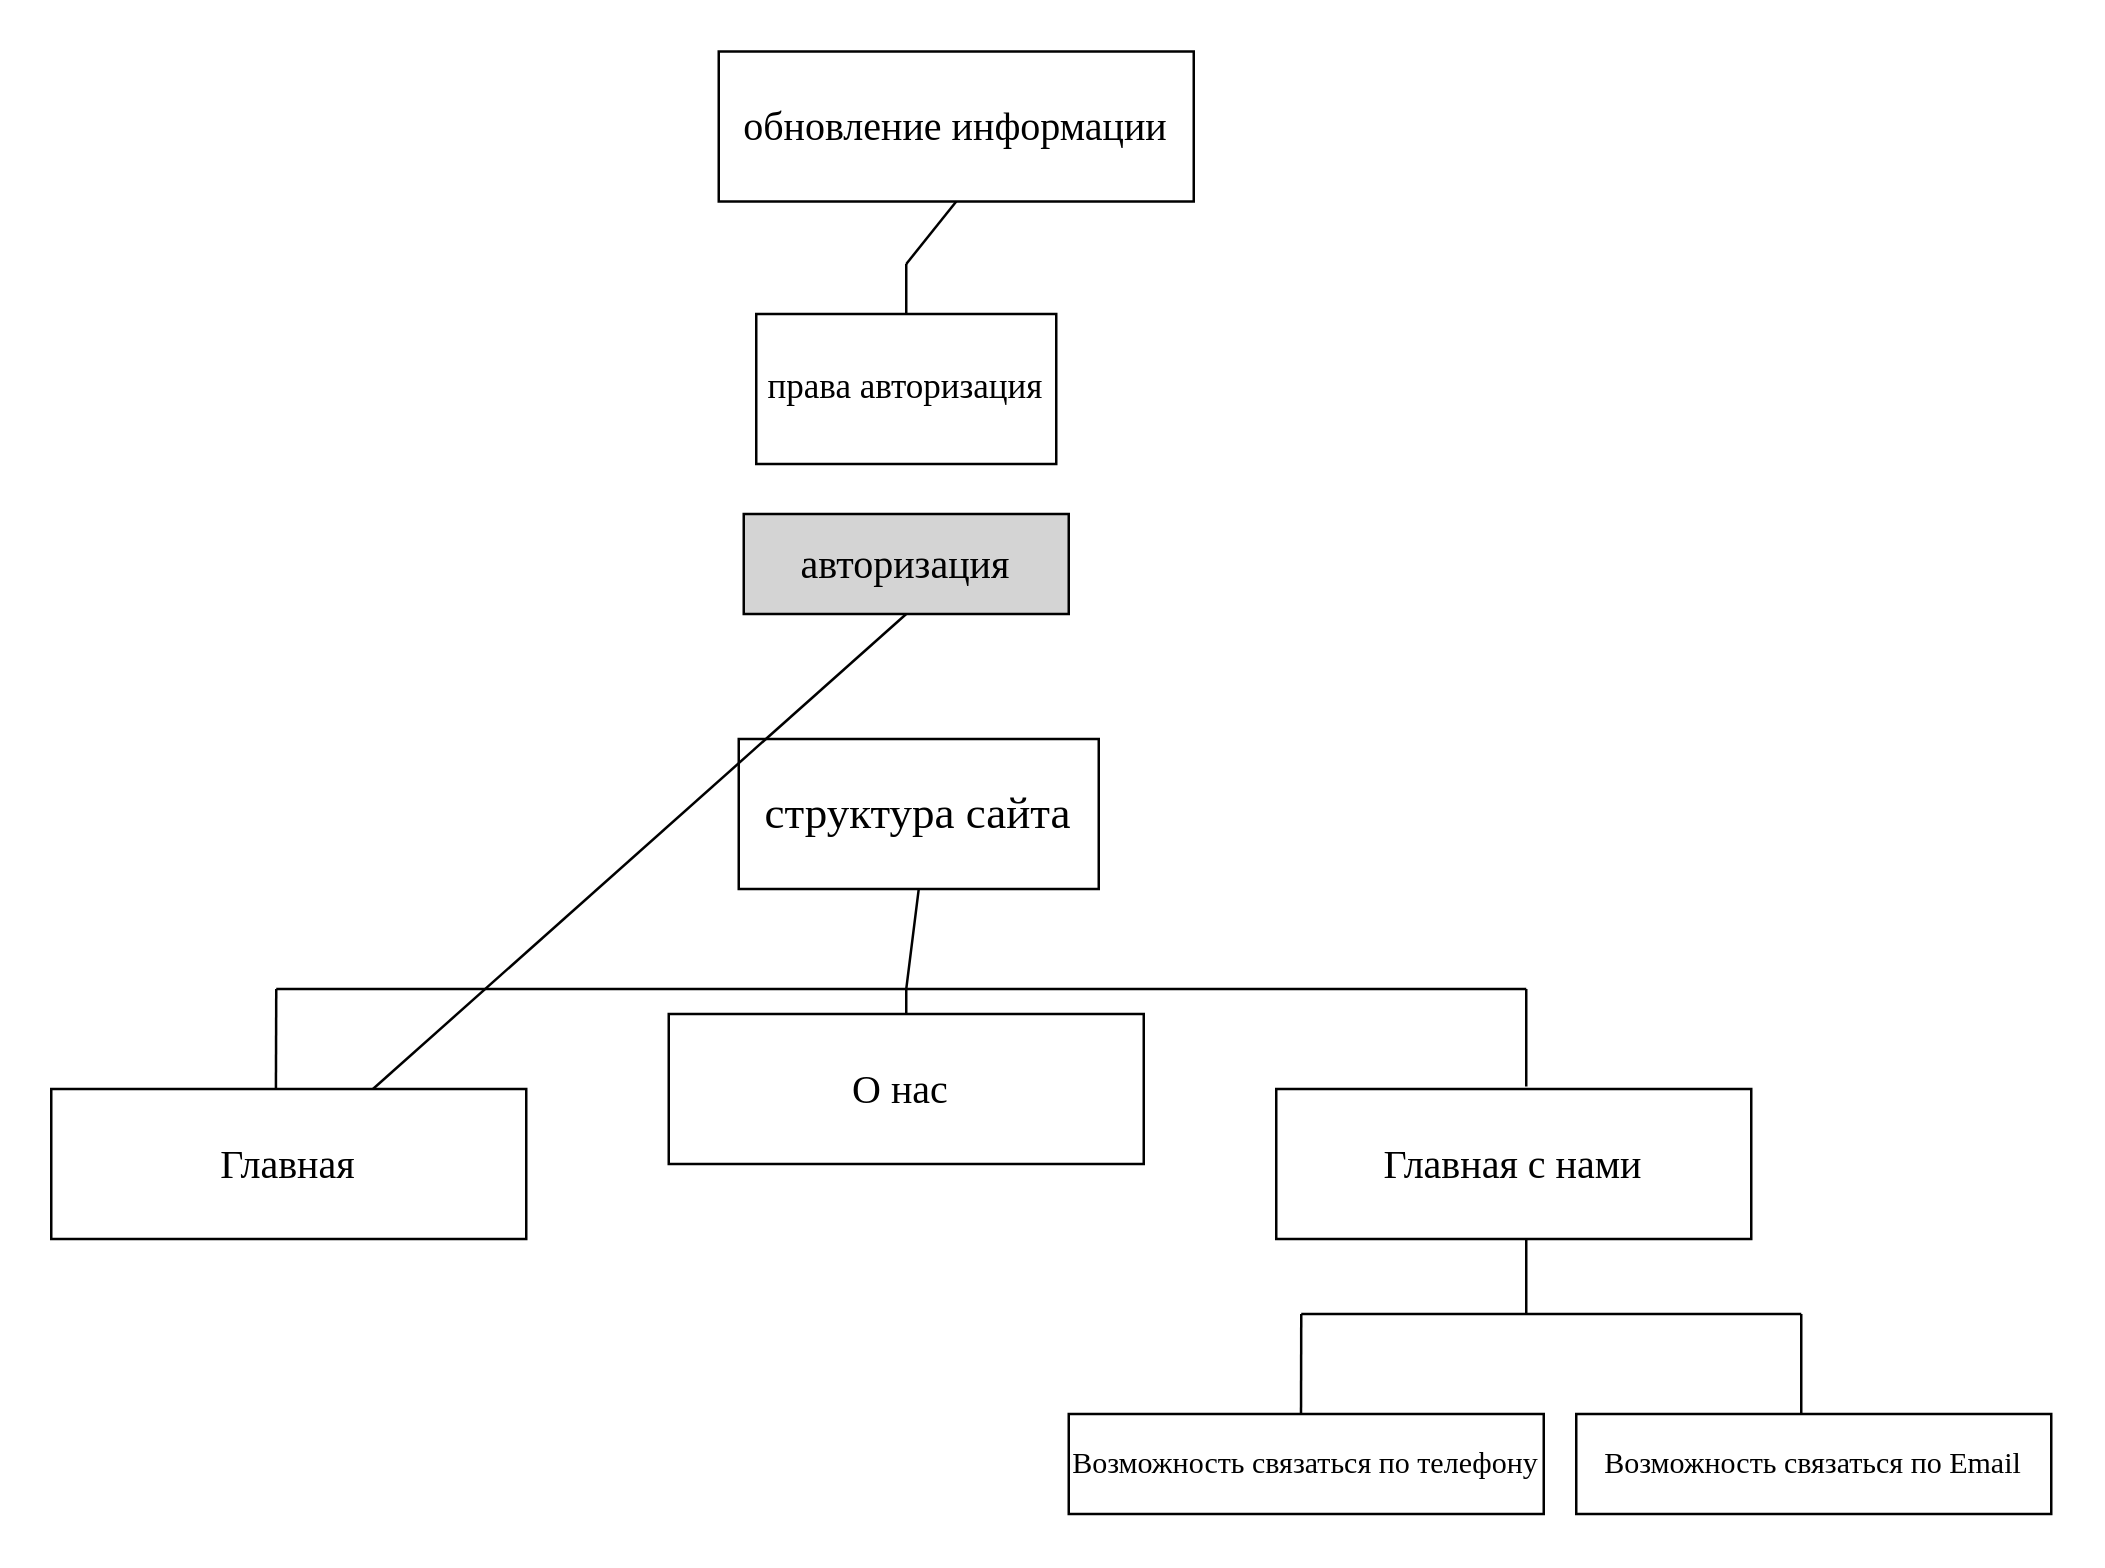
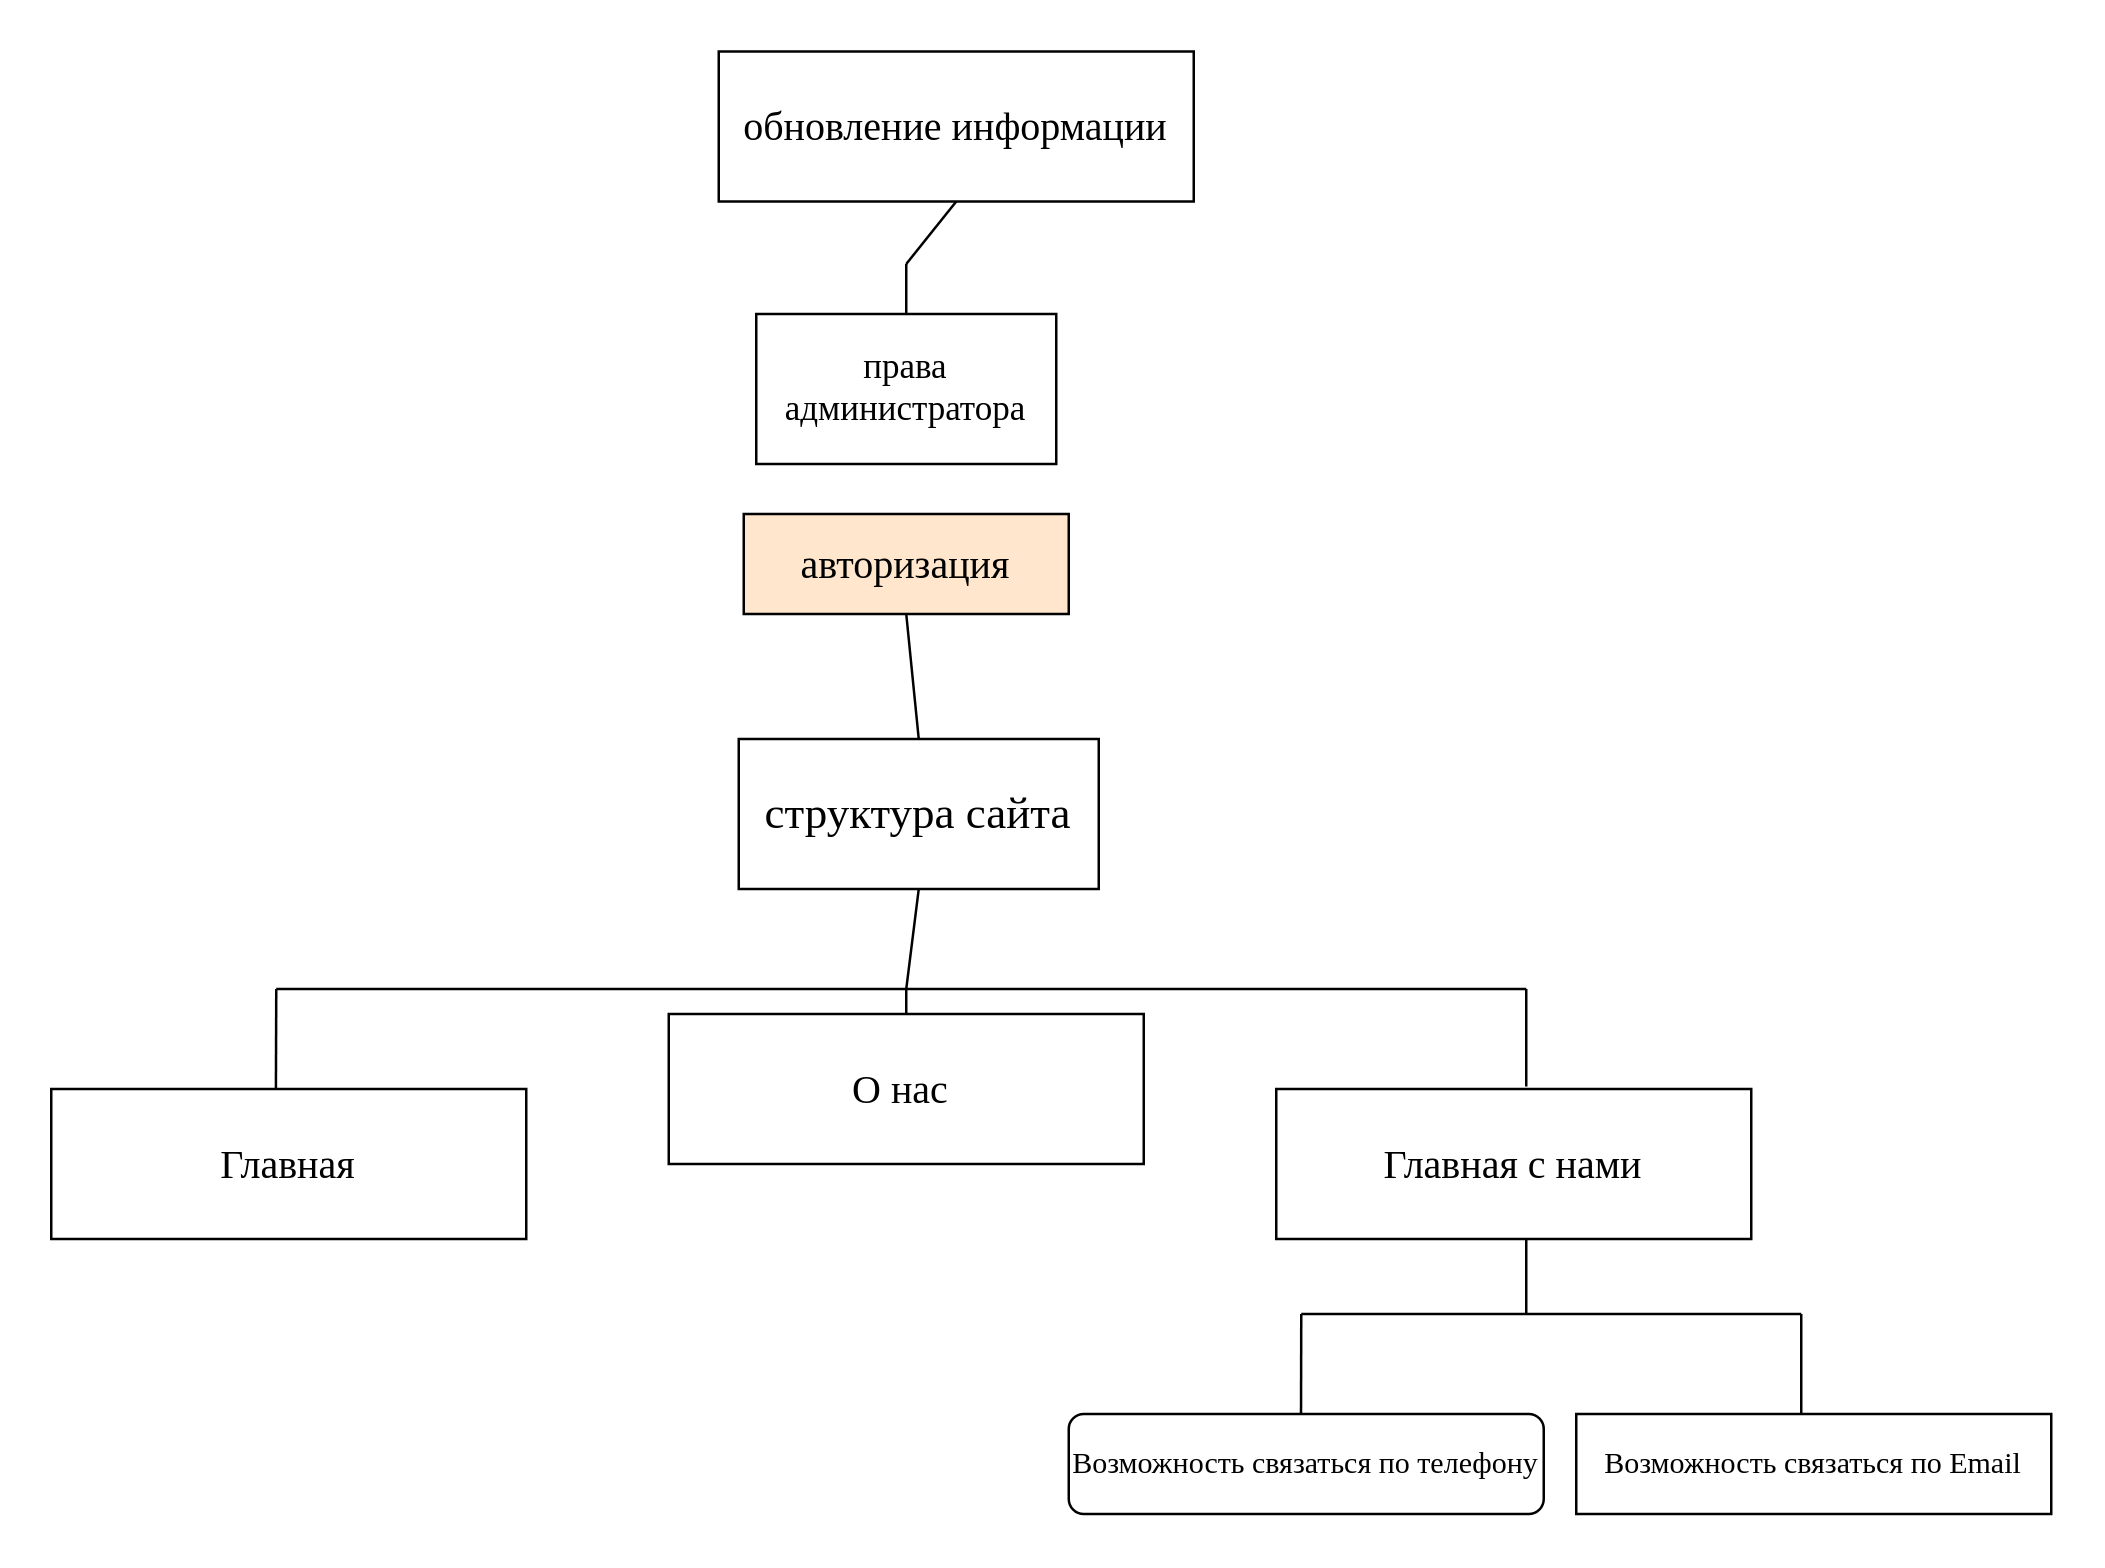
  <mxCell id="0" />
  <mxCell id="1" parent="0" />
  <mxCell id="2" value="&lt;font face=&quot;Times New Roman&quot; style=&quot;font-size: 18px;&quot;&gt;структура сайта&lt;/font&gt;" style="rounded=0;whiteSpace=wrap;html=1;" parent="1" vertex="1"><mxGeometry x="295" y="295" width="144" height="60" as="geometry" /></mxCell>
  <mxCell id="3" value="&lt;font face=&quot;Times New Roman, serif&quot;&gt;&lt;span style=&quot;font-size: 16px;&quot;&gt;Главная&lt;/span&gt;&lt;/font&gt;" style="rounded=0;whiteSpace=wrap;html=1;" parent="1" vertex="1"><mxGeometry x="20" y="435" width="190" height="60" as="geometry" /></mxCell>
  <mxCell id="4" value="&lt;font face=&quot;Times New Roman, serif&quot;&gt;&lt;span style=&quot;font-size: 16px;&quot;&gt;О нас&amp;nbsp;&lt;/span&gt;&lt;/font&gt;" style="rounded=0;whiteSpace=wrap;html=1;" parent="1" vertex="1"><mxGeometry x="267" y="405" width="190" height="60" as="geometry" /></mxCell>
  <mxCell id="5" value="&lt;font face=&quot;Times New Roman&quot;&gt;&lt;span style=&quot;font-size: 16px;&quot;&gt;Главная с нами&lt;/span&gt;&lt;/font&gt;" style="rounded=0;whiteSpace=wrap;html=1;" parent="1" vertex="1"><mxGeometry x="510" y="435" width="190" height="60" as="geometry" /></mxCell>
  <mxCell id="6" value="&lt;span style=&quot;&quot; lang=&quot;ru-BY&quot;&gt;&lt;font style=&quot;font-size: 16px;&quot; face=&quot;Times New Roman&quot;&gt;обновление информации&lt;/font&gt;&lt;/span&gt;" style="rounded=0;whiteSpace=wrap;html=1;" parent="1" vertex="1"><mxGeometry x="287" y="20" width="190" height="60" as="geometry" /></mxCell>
- <mxCell id="7" value="&lt;span style=&quot;&quot; lang=&quot;ru-BY&quot;&gt;&lt;font style=&quot;font-size: 16px;&quot; face=&quot;Times New Roman&quot;&gt;авторизация&lt;/font&gt;&lt;/span&gt;" style="rounded=0;whiteSpace=wrap;html=1;fillColor=#D4D4D4;" parent="1" vertex="1"><mxGeometry x="297" y="205" width="130" height="40" as="geometry" /></mxCell>
- <mxCell id="8" value="&lt;font style=&quot;font-size: 14px;&quot; face=&quot;Times New Roman&quot;&gt;права авторизация&lt;/font&gt;" style="rounded=0;whiteSpace=wrap;html=1;" parent="1" vertex="1"><mxGeometry x="302" y="125" width="120" height="60" as="geometry" /></mxCell>
+ <mxCell id="7" value="&lt;span style=&quot;&quot; lang=&quot;ru-BY&quot;&gt;&lt;font style=&quot;font-size: 16px;&quot; face=&quot;Times New Roman&quot;&gt;авторизация&lt;/font&gt;&lt;/span&gt;" style="rounded=0;whiteSpace=wrap;html=1;fillColor=#ffe6cc;" parent="1" vertex="1"><mxGeometry x="297" y="205" width="130" height="40" as="geometry" /></mxCell>
+ <mxCell id="8" value="&lt;font style=&quot;font-size: 14px;&quot; face=&quot;Times New Roman&quot;&gt;права администратора&lt;/font&gt;" style="rounded=0;whiteSpace=wrap;html=1;" parent="1" vertex="1"><mxGeometry x="302" y="125" width="120" height="60" as="geometry" /></mxCell>
  <mxCell id="9" value="" style="endArrow=none;html=1;rounded=0;entryX=0.5;entryY=1;entryDx=0;entryDy=0;" parent="1" target="2" edge="1"><mxGeometry width="50" height="50" relative="1" as="geometry"><mxPoint x="362" y="395" as="sourcePoint" /><mxPoint x="330" y="295" as="targetPoint" /></mxGeometry></mxCell>
  <mxCell id="10" value="" style="endArrow=none;html=1;rounded=0;" parent="1" edge="1"><mxGeometry width="50" height="50" relative="1" as="geometry"><mxPoint x="110" y="395" as="sourcePoint" /><mxPoint x="610" y="395" as="targetPoint" /></mxGeometry></mxCell>
  <mxCell id="11" value="" style="endArrow=none;html=1;rounded=0;" parent="1" edge="1"><mxGeometry width="50" height="50" relative="1" as="geometry"><mxPoint x="610" y="434" as="sourcePoint" /><mxPoint x="610" y="395" as="targetPoint" /><Array as="points"><mxPoint x="610" y="415" /><mxPoint x="610" y="405" /></Array></mxGeometry></mxCell>
  <mxCell id="12" value="" style="endArrow=none;html=1;rounded=0;entryX=0.473;entryY=0.004;entryDx=0;entryDy=0;entryPerimeter=0;" parent="1" target="3" edge="1"><mxGeometry width="50" height="50" relative="1" as="geometry"><mxPoint x="110" y="395" as="sourcePoint" /><mxPoint x="110" y="425" as="targetPoint" /></mxGeometry></mxCell>
  <mxCell id="13" value="" style="endArrow=none;html=1;rounded=0;" parent="1" target="4" edge="1"><mxGeometry width="50" height="50" relative="1" as="geometry"><mxPoint x="362" y="395" as="sourcePoint" /><mxPoint x="340" y="425" as="targetPoint" /></mxGeometry></mxCell>
- <mxCell id="14" value="" style="endArrow=none;html=1;rounded=0;exitX=0.5;exitY=1;exitDx=0;exitDy=0;" parent="1" source="7" target="3" edge="1"><mxGeometry width="50" height="50" relative="1" as="geometry"><mxPoint x="450" y="275" as="sourcePoint" /><mxPoint x="500" y="225" as="targetPoint" /></mxGeometry></mxCell>
+ <mxCell id="14" value="" style="endArrow=none;html=1;rounded=0;entryX=0.5;entryY=0;entryDx=0;entryDy=0;exitX=0.5;exitY=1;exitDx=0;exitDy=0;" parent="1" source="7" target="2" edge="1"><mxGeometry width="50" height="50" relative="1" as="geometry"><mxPoint x="450" y="275" as="sourcePoint" /><mxPoint x="500" y="225" as="targetPoint" /></mxGeometry></mxCell>
  <mxCell id="15" value="" style="endArrow=none;html=1;rounded=0;entryX=0.5;entryY=0;entryDx=0;entryDy=0;" parent="1" target="8" edge="1"><mxGeometry width="50" height="50" relative="1" as="geometry"><mxPoint x="362" y="105" as="sourcePoint" /><mxPoint x="500" y="225" as="targetPoint" /></mxGeometry></mxCell>
  <mxCell id="16" value="" style="endArrow=none;html=1;rounded=0;entryX=0.5;entryY=1;entryDx=0;entryDy=0;" parent="1" target="6" edge="1"><mxGeometry width="50" height="50" relative="1" as="geometry"><mxPoint x="362" y="105" as="sourcePoint" /><mxPoint x="500" y="195" as="targetPoint" /></mxGeometry></mxCell>
  <mxCell id="17" value="&lt;font face=&quot;Times New Roman&quot;&gt;Возможность связаться по Email&lt;/font&gt;" style="rounded=0;whiteSpace=wrap;html=1;" parent="1" vertex="1"><mxGeometry x="630" y="565" width="190" height="40" as="geometry" /></mxCell>
  <mxCell id="18" value="" style="endArrow=none;html=1;rounded=0;" parent="1" edge="1"><mxGeometry width="50" height="50" relative="1" as="geometry"><mxPoint x="610" y="525" as="sourcePoint" /><mxPoint x="610" y="495" as="targetPoint" /></mxGeometry></mxCell>
- <mxCell id="19" value="&lt;font face=&quot;Times New Roman&quot;&gt;Возможность связаться по телефону&lt;/font&gt;" style="rounded=0;whiteSpace=wrap;html=1;" vertex="1" parent="1"><mxGeometry x="427" y="565" width="190" height="40" as="geometry" /></mxCell>
+ <mxCell id="19" value="&lt;font face=&quot;Times New Roman&quot;&gt;Возможность связаться по телефону&lt;/font&gt;" style="whiteSpace=wrap;html=1;rounded=1;" vertex="1" parent="1"><mxGeometry x="427" y="565" width="190" height="40" as="geometry" /></mxCell>
  <mxCell id="20" value="" style="endArrow=none;html=1;rounded=0;" edge="1" parent="1"><mxGeometry width="50" height="50" relative="1" as="geometry"><mxPoint x="720" y="525" as="sourcePoint" /><mxPoint x="520" y="525" as="targetPoint" /></mxGeometry></mxCell>
  <mxCell id="21" value="" style="endArrow=none;html=1;rounded=0;exitX=0.489;exitY=0.003;exitDx=0;exitDy=0;exitPerimeter=0;" edge="1" parent="1" source="19"><mxGeometry width="50" height="50" relative="1" as="geometry"><mxPoint x="520" y="555" as="sourcePoint" /><mxPoint x="520" y="525" as="targetPoint" /></mxGeometry></mxCell>
  <mxCell id="22" value="" style="endArrow=none;html=1;rounded=0;" edge="1" parent="1"><mxGeometry width="50" height="50" relative="1" as="geometry"><mxPoint x="720" y="565" as="sourcePoint" /><mxPoint x="720" y="525" as="targetPoint" /></mxGeometry></mxCell>
